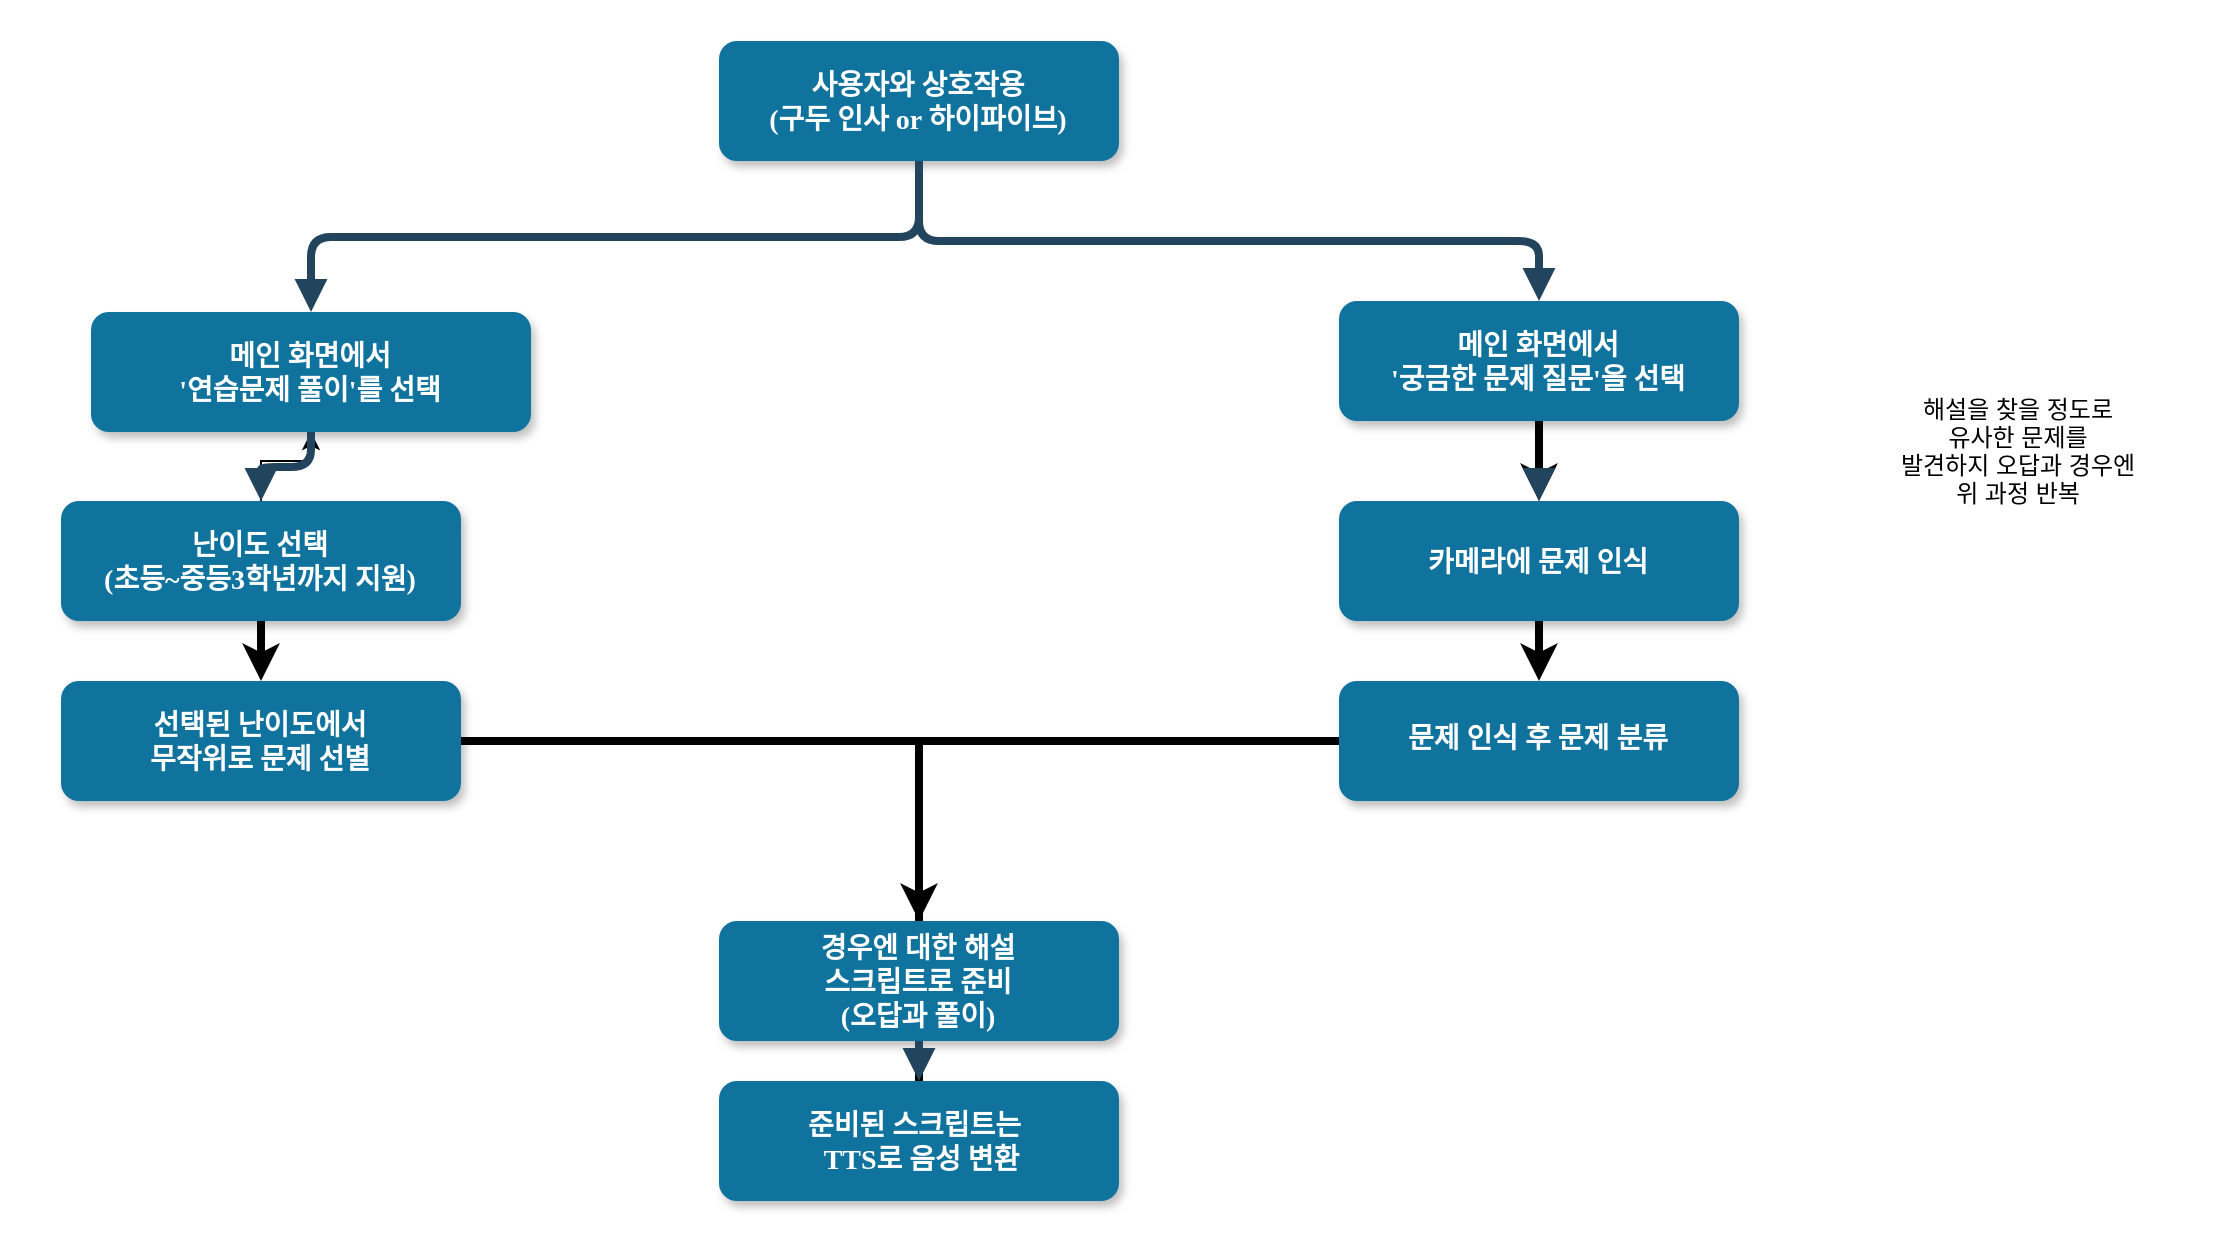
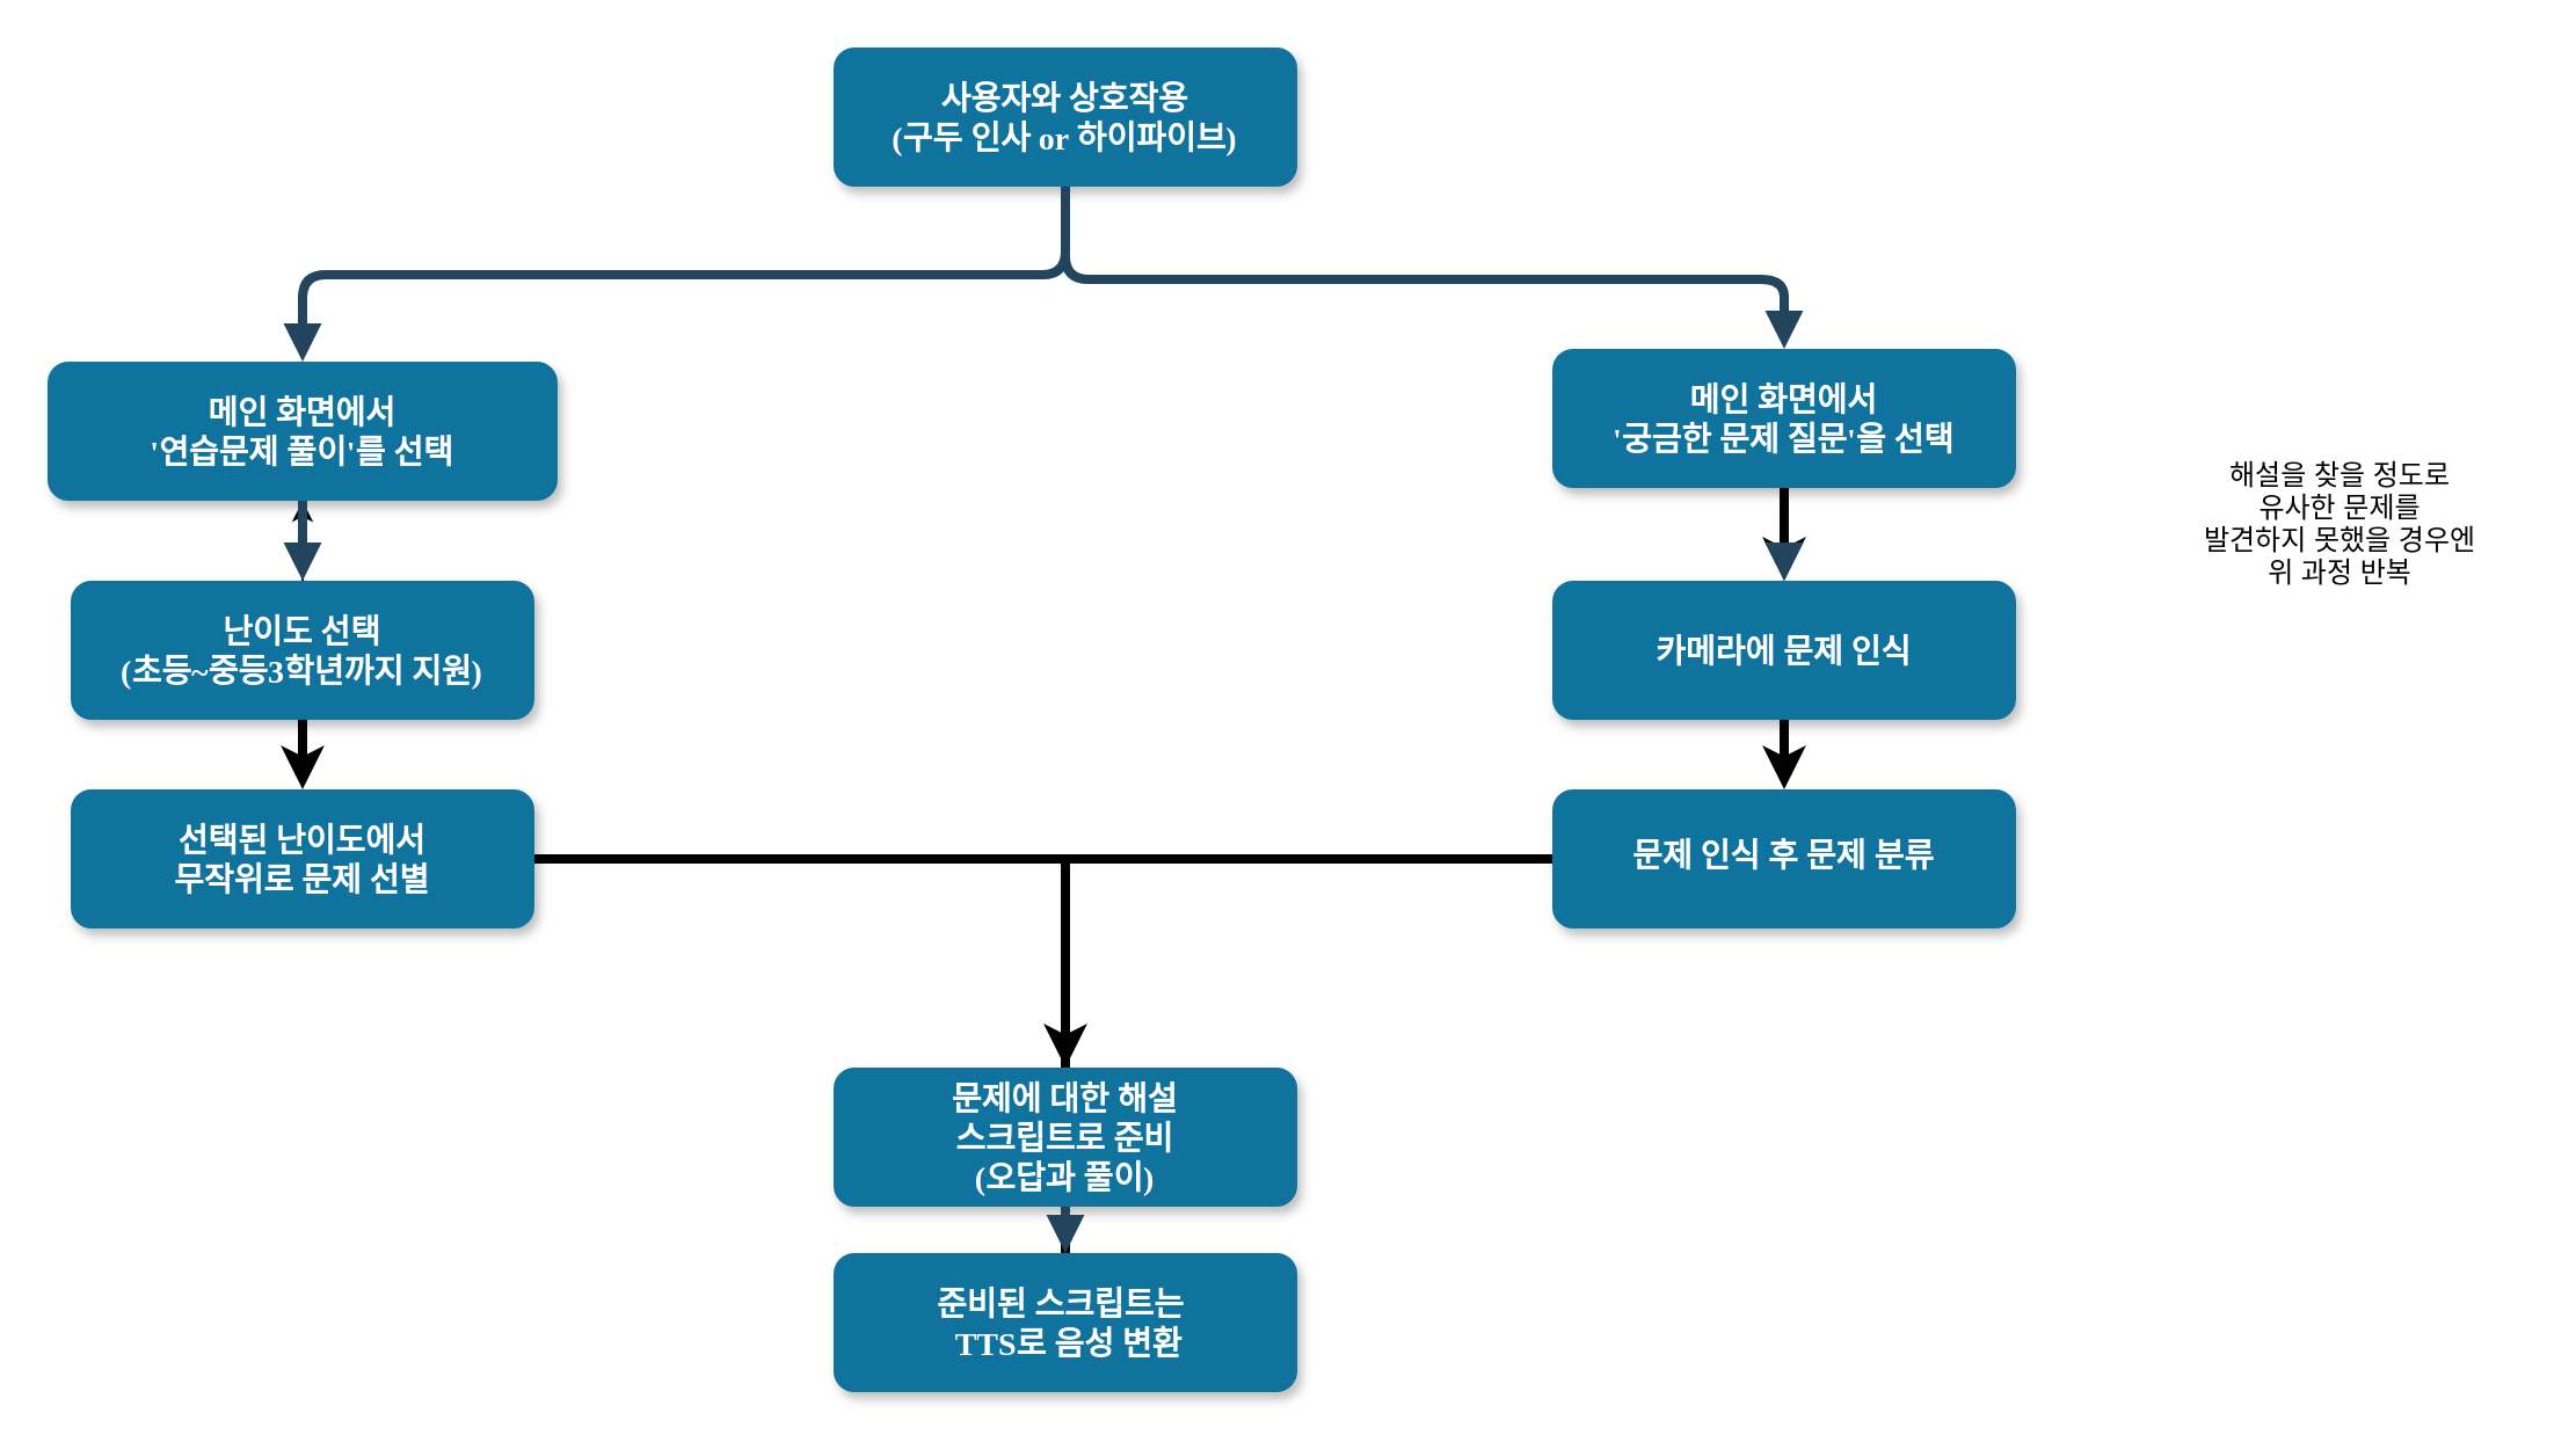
  <mxCell id="0" />
  <mxCell id="1" parent="0" />
  <mxCell id="2" value="사용자와 상호작용&#10;(구두 인사 or 하이파이브)" style="rounded=1;fillColor=#10739E;strokeColor=none;shadow=1;gradientColor=none;fontStyle=1;fontColor=#FFFFFF;fontSize=14;spacing=5;fontFamily=Tahoma;labelBorderColor=none;" parent="1" vertex="1"><mxGeometry x="359" y="20" width="200" height="60" as="geometry" /></mxCell>
- <mxCell id="3" value="메인 화면에서&#10;'연습문제 풀이'를 선택" style="rounded=1;fillColor=#10739E;strokeColor=none;shadow=1;gradientColor=none;fontStyle=1;fontColor=#FFFFFF;fontSize=14;spacing=5;fontFamily=Tahoma;" parent="1" vertex="1"><mxGeometry x="45" y="155.5" width="220" height="60" as="geometry" /></mxCell>
+ <mxCell id="3" value="메인 화면에서&#10;'연습문제 풀이'를 선택" style="rounded=1;fillColor=#10739E;strokeColor=none;shadow=1;gradientColor=none;fontStyle=1;fontColor=#FFFFFF;fontSize=14;spacing=5;fontFamily=Tahoma;" parent="1" vertex="1"><mxGeometry x="20" y="155.5" width="220" height="60" as="geometry" /></mxCell>
  <mxCell id="4" value="" style="edgeStyle=orthogonalEdgeStyle;rounded=0;orthogonalLoop=1;jettySize=auto;html=1;spacing=5;fontStyle=1;fontFamily=Tahoma;" edge="1" parent="1" source="6" target="3"><mxGeometry relative="1" as="geometry" /></mxCell>
  <mxCell id="5" value="" style="edgeStyle=orthogonalEdgeStyle;rounded=0;orthogonalLoop=1;jettySize=auto;html=1;strokeWidth=4;spacing=5;fontStyle=1;fontFamily=Tahoma;" edge="1" parent="1" source="6"><mxGeometry relative="1" as="geometry"><mxPoint x="130" y="340" as="targetPoint" /></mxGeometry></mxCell>
  <mxCell id="6" value="난이도 선택&#10;(초등~중등3학년까지 지원)" style="rounded=1;fillColor=#10739E;strokeColor=none;shadow=1;gradientColor=none;fontStyle=1;fontColor=#FFFFFF;fontSize=14;spacing=5;fontFamily=Tahoma;" parent="1" vertex="1"><mxGeometry x="30" y="250" width="200" height="60" as="geometry" /></mxCell>
  <mxCell id="7" value="" style="edgeStyle=orthogonalEdgeStyle;rounded=0;orthogonalLoop=1;jettySize=auto;html=1;labelBorderColor=#000000;fontFamily=Tahoma;fontColor=#000000;strokeWidth=4;" edge="1" parent="1" source="8" target="19"><mxGeometry relative="1" as="geometry" /></mxCell>
  <mxCell id="8" value="메인 화면에서&#10;'궁금한 문제 질문'을 선택" style="rounded=1;fillColor=#10739E;strokeColor=none;shadow=1;gradientColor=none;fontStyle=1;fontColor=#FFFFFF;fontSize=14;spacing=5;fontFamily=Tahoma;" parent="1" vertex="1"><mxGeometry x="669" y="150" width="200" height="60" as="geometry" /></mxCell>
  <mxCell id="9" style="edgeStyle=orthogonalEdgeStyle;rounded=0;orthogonalLoop=1;jettySize=auto;html=1;exitX=1;exitY=0.5;exitDx=0;exitDy=0;labelBorderColor=#000000;fontFamily=Tahoma;fontColor=#000000;strokeWidth=4;" edge="1" parent="1" source="10"><mxGeometry relative="1" as="geometry"><mxPoint x="519" y="550" as="targetPoint" /><Array as="points"><mxPoint x="459" y="370" /><mxPoint x="459" y="550" /></Array></mxGeometry></mxCell>
  <mxCell id="10" value="선택된 난이도에서&#10;무작위로 문제 선별" style="rounded=1;fillColor=#10739E;strokeColor=none;shadow=1;gradientColor=none;fontStyle=1;fontColor=#FFFFFF;fontSize=14;spacing=5;fontFamily=Tahoma;" parent="1" vertex="1"><mxGeometry x="30" y="340" width="200" height="60" as="geometry" /></mxCell>
- <mxCell id="11" value="경우엔 대한 해설 &#10;스크립트로 준비&#10;(오답과 풀이)" style="rounded=1;fillColor=#10739E;strokeColor=none;shadow=1;gradientColor=none;fontStyle=1;fontColor=#FFFFFF;fontSize=14;spacing=5;fontFamily=Tahoma;" parent="1" vertex="1"><mxGeometry x="359" y="460" width="200" height="60" as="geometry" /></mxCell>
+ <mxCell id="11" value="문제에 대한 해설 &#10;스크립트로 준비&#10;(오답과 풀이)" style="rounded=1;fillColor=#10739E;strokeColor=none;shadow=1;gradientColor=none;fontStyle=1;fontColor=#FFFFFF;fontSize=14;spacing=5;fontFamily=Tahoma;" parent="1" vertex="1"><mxGeometry x="359" y="460" width="200" height="60" as="geometry" /></mxCell>
  <mxCell id="12" value="준비된 스크립트는 &#10; TTS로 음성 변환" style="rounded=1;fillColor=#10739E;strokeColor=none;shadow=1;gradientColor=none;fontStyle=1;fontColor=#FFFFFF;fontSize=14;spacing=5;fontFamily=Tahoma;" parent="1" vertex="1"><mxGeometry x="359" y="540" width="200" height="60" as="geometry" /></mxCell>
  <mxCell id="13" value="" style="edgeStyle=elbowEdgeStyle;elbow=vertical;strokeWidth=4;endArrow=block;endFill=1;fontStyle=1;strokeColor=#23445D;spacing=5;fontFamily=Tahoma;" parent="1" source="2" target="3" edge="1"><mxGeometry x="22" y="165.5" width="100" height="100" as="geometry"><mxPoint x="-619" y="75.5" as="sourcePoint" /><mxPoint x="-519" y="-24.5" as="targetPoint" /></mxGeometry></mxCell>
  <mxCell id="14" value="" style="edgeStyle=elbowEdgeStyle;elbow=vertical;strokeWidth=4;endArrow=block;endFill=1;fontStyle=1;strokeColor=#23445D;entryX=0.5;entryY=0;entryDx=0;entryDy=0;spacing=5;fontFamily=Tahoma;" parent="1" source="3" target="6" edge="1"><mxGeometry x="22" y="165.5" width="100" height="100" as="geometry"><mxPoint x="-619" y="75.5" as="sourcePoint" /><mxPoint x="130" y="280" as="targetPoint" /></mxGeometry></mxCell>
  <mxCell id="15" value="" style="edgeStyle=elbowEdgeStyle;elbow=vertical;strokeWidth=4;endArrow=block;endFill=1;fontStyle=1;strokeColor=#23445D;entryX=0.5;entryY=0;entryDx=0;entryDy=0;spacing=5;fontFamily=Tahoma;" parent="1" source="2" target="8" edge="1"><mxGeometry x="22" y="165.5" width="100" height="100" as="geometry"><mxPoint x="-619" y="75.5" as="sourcePoint" /><mxPoint x="-519" y="-24.5" as="targetPoint" /><Array as="points"><mxPoint x="639" y="120" /><mxPoint x="739" y="106" /><mxPoint x="421" y="105.5" /></Array></mxGeometry></mxCell>
  <mxCell id="16" value="" style="edgeStyle=elbowEdgeStyle;elbow=vertical;strokeWidth=4;endArrow=block;endFill=1;fontStyle=1;strokeColor=#23445D;spacing=5;fontFamily=Tahoma;" parent="1" source="11" target="12" edge="1"><mxGeometry x="62" y="185.5" width="100" height="100" as="geometry"><mxPoint x="-579" y="95.5" as="sourcePoint" /><mxPoint x="-479" y="-4.5" as="targetPoint" /></mxGeometry></mxCell>
  <mxCell id="17" value="" style="edgeStyle=elbowEdgeStyle;elbow=vertical;strokeWidth=4;endArrow=block;endFill=1;fontStyle=1;strokeColor=#23445D;entryX=0.5;entryY=0;entryDx=0;entryDy=0;spacing=5;fontFamily=Tahoma;" edge="1" parent="1" target="19"><mxGeometry x="660" y="160" width="100" height="100" as="geometry"><mxPoint x="769" y="240" as="sourcePoint" /><mxPoint x="768" y="274.5" as="targetPoint" /><Array as="points" /></mxGeometry></mxCell>
  <mxCell id="18" value="" style="edgeStyle=orthogonalEdgeStyle;rounded=0;orthogonalLoop=1;jettySize=auto;html=1;strokeWidth=4;spacing=5;fontStyle=1;fontFamily=Tahoma;" edge="1" parent="1" source="19" target="21"><mxGeometry relative="1" as="geometry" /></mxCell>
  <mxCell id="19" value="카메라에 문제 인식" style="rounded=1;fillColor=#10739E;strokeColor=none;shadow=1;gradientColor=none;fontStyle=1;fontColor=#FFFFFF;fontSize=14;spacing=5;fontFamily=Tahoma;" vertex="1" parent="1"><mxGeometry x="669" y="250" width="200" height="60" as="geometry" /></mxCell>
  <mxCell id="20" value="" style="edgeStyle=orthogonalEdgeStyle;rounded=0;orthogonalLoop=1;jettySize=auto;html=1;strokeWidth=4;entryX=0.5;entryY=0;entryDx=0;entryDy=0;spacing=5;fontStyle=1;fontFamily=Tahoma;" edge="1" parent="1" source="21" target="11"><mxGeometry relative="1" as="geometry"><mxPoint x="769" y="510" as="targetPoint" /></mxGeometry></mxCell>
  <mxCell id="21" value="문제 인식 후 문제 분류" style="whiteSpace=wrap;html=1;rounded=1;shadow=1;fontSize=14;fontColor=#FFFFFF;fontStyle=1;strokeColor=none;fillColor=#10739E;spacing=5;fontFamily=Tahoma;" vertex="1" parent="1"><mxGeometry x="669" y="340" width="200" height="60" as="geometry" /></mxCell>
- <mxCell id="22" value="해설을 찾을 정도로&#10;유사한 문제를&#10;발견하지 오답과 경우엔&#10;위 과정 반복" style="text;strokeColor=none;fillColor=none;align=center;verticalAlign=middle;spacingLeft=4;spacingRight=4;overflow=hidden;points=[[0,0.5],[1,0.5]];portConstraint=eastwest;rotatable=0;fontColor=#000000;spacing=6;" vertex="1" parent="1"><mxGeometry x="929" y="160" width="160" height="130" as="geometry" /></mxCell>
+ <mxCell id="22" value="해설을 찾을 정도로&#10;유사한 문제를&#10;발견하지 못했을 경우엔&#10;위 과정 반복" style="text;strokeColor=none;fillColor=none;align=center;verticalAlign=middle;spacingLeft=4;spacingRight=4;overflow=hidden;points=[[0,0.5],[1,0.5]];portConstraint=eastwest;rotatable=0;fontColor=#000000;spacing=6;" vertex="1" parent="1"><mxGeometry x="929" y="160" width="160" height="130" as="geometry" /></mxCell>
